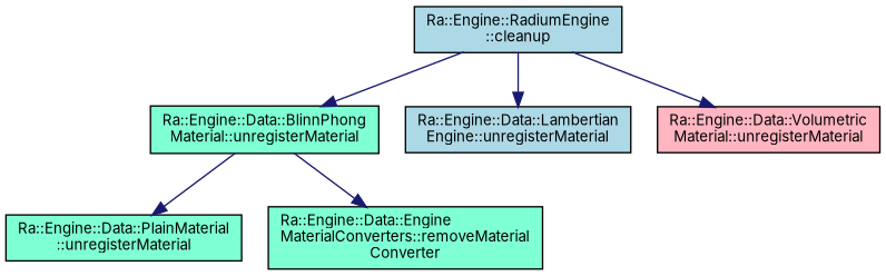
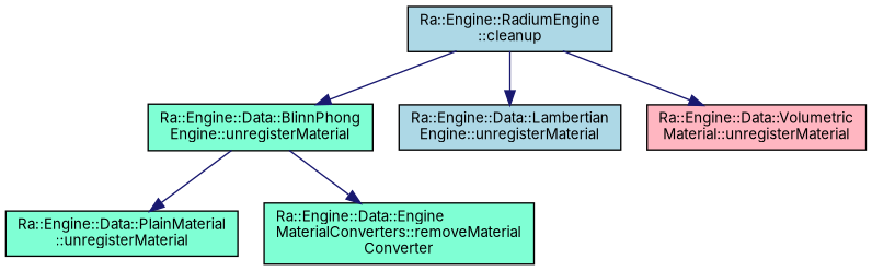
  digraph {
    fontname=Inter
    rankdir=TB
    node [color=black fillcolor=aquamarine fontname=Inter fontsize=10 shape=record style=filled]
    edge [color=midnightblue fontname=Inter fontsize=10 labelfontname=Helvetica labelfontsize=10 style=solid]
    n1 [fillcolor=lightblue fontcolor=black height=0.2 label="Ra::Engine::RadiumEngine\l::cleanup" width=0.4]
-   n2 [height=0.2 label="Ra::Engine::Data::BlinnPhong\lMaterial::unregisterMaterial" width=0.4]
+   n2 [height=0.2 label="Ra::Engine::Data::BlinnPhong\lEngine::unregisterMaterial" width=0.4]
    n3 [fillcolor=lightblue height=0.2 label="Ra::Engine::Data::Lambertian\lEngine::unregisterMaterial" width=0.4]
    n4 [fillcolor=lightpink height=0.2 label="Ra::Engine::Data::Volumetric\lMaterial::unregisterMaterial" width=0.4]
    n5 [height=0.2 label="Ra::Engine::Data::PlainMaterial\l::unregisterMaterial" width=0.4]
    n6 [height=0.2 label="Ra::Engine::Data::Engine\lMaterialConverters::removeMaterial\lConverter" width=0.4]
    n1 -> n2
    n1 -> n3
    n1 -> n4
    n2 -> n5
    n2 -> n6
  }
